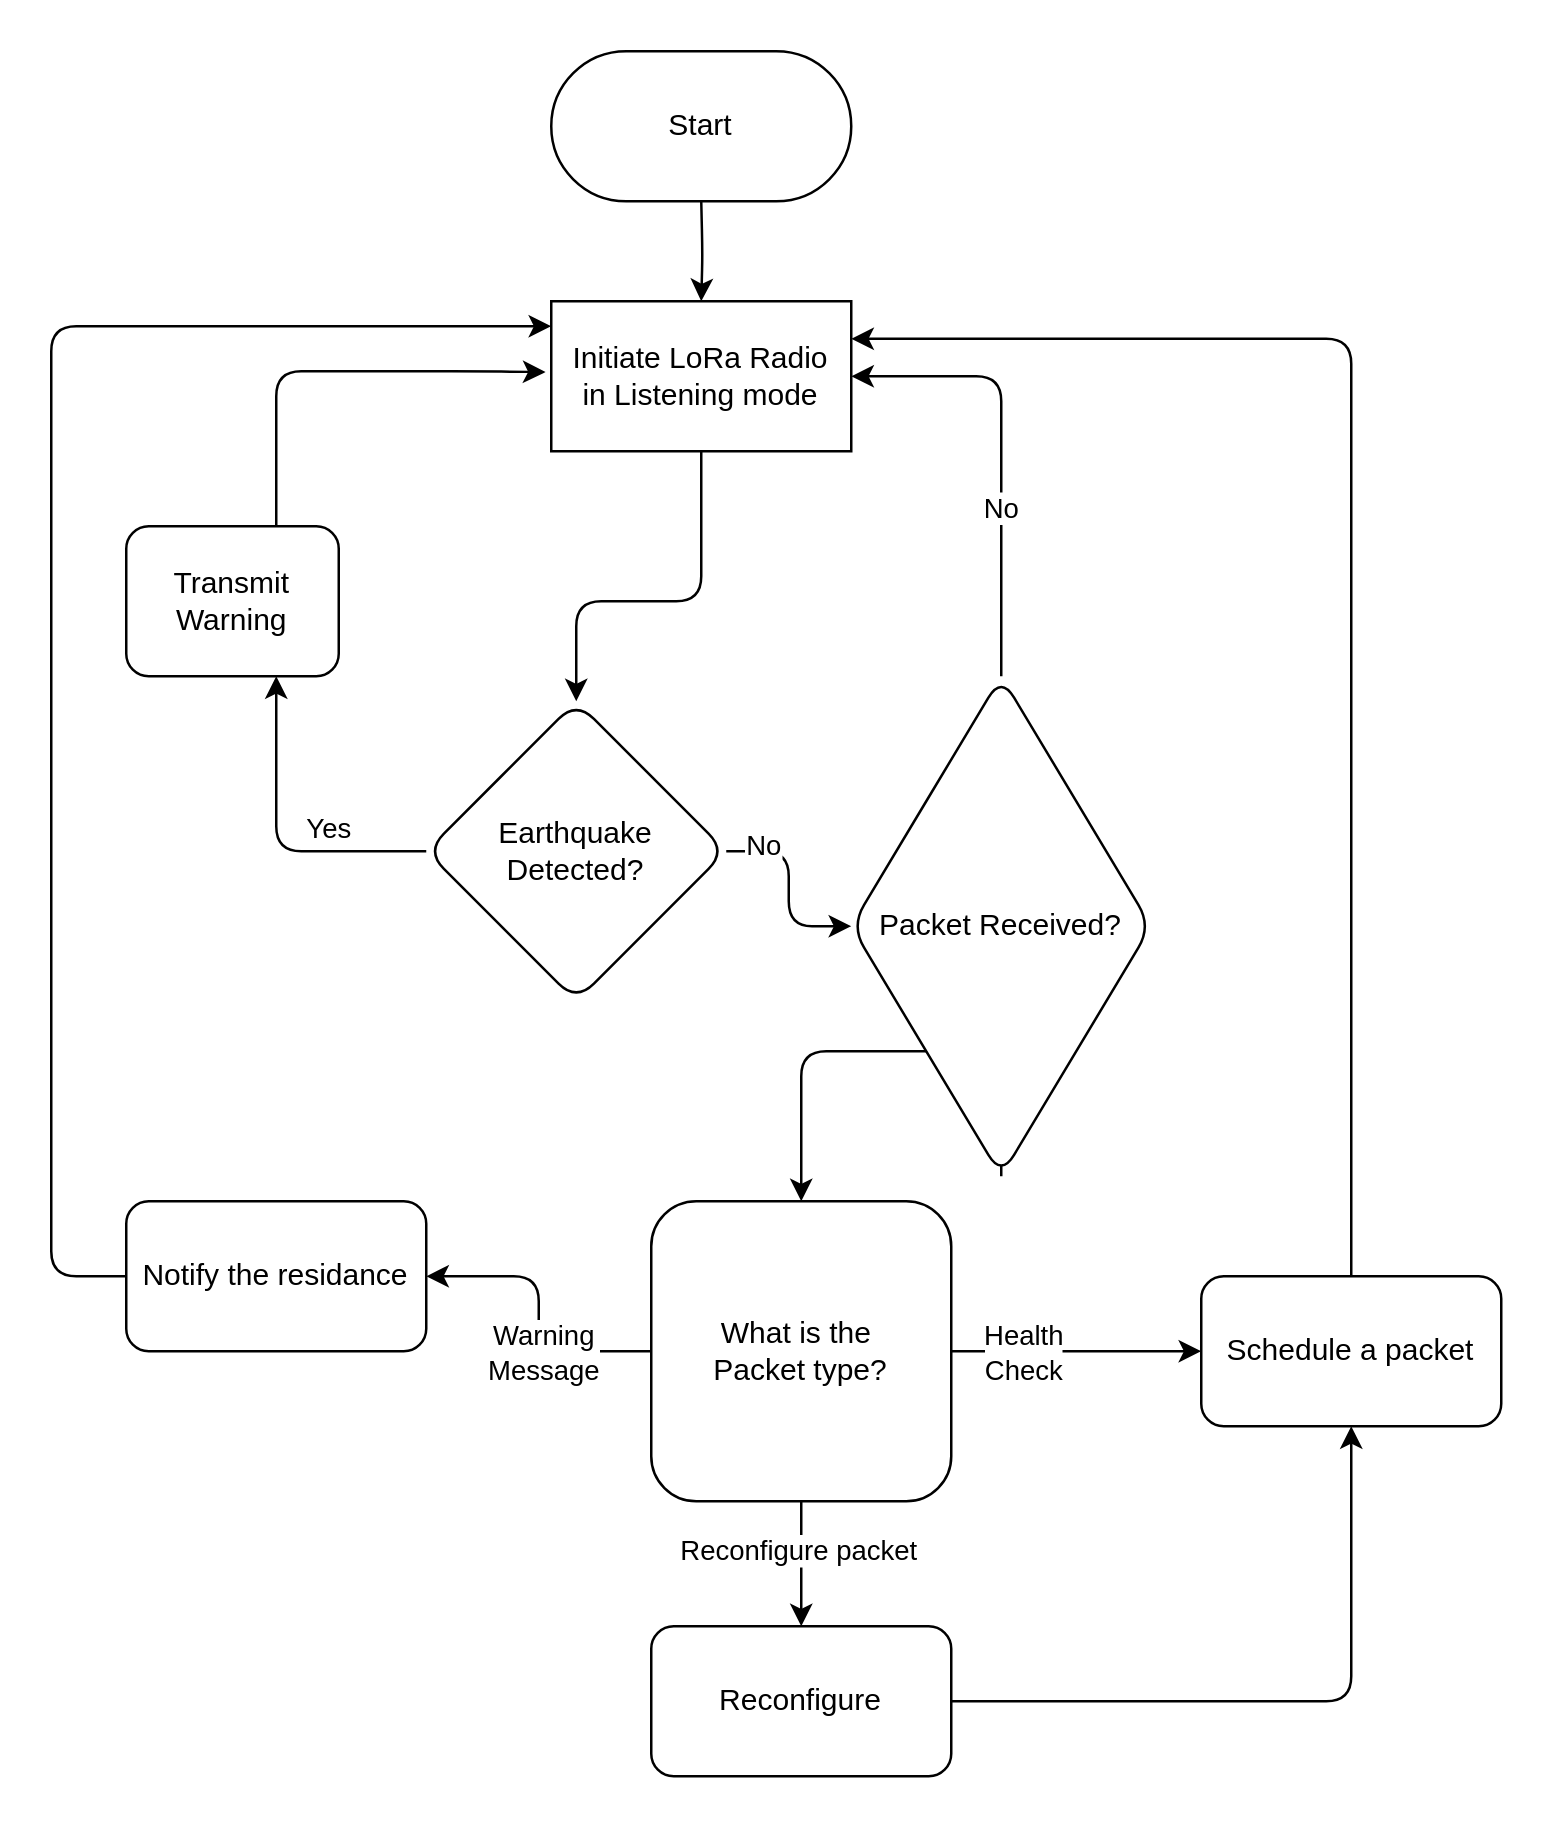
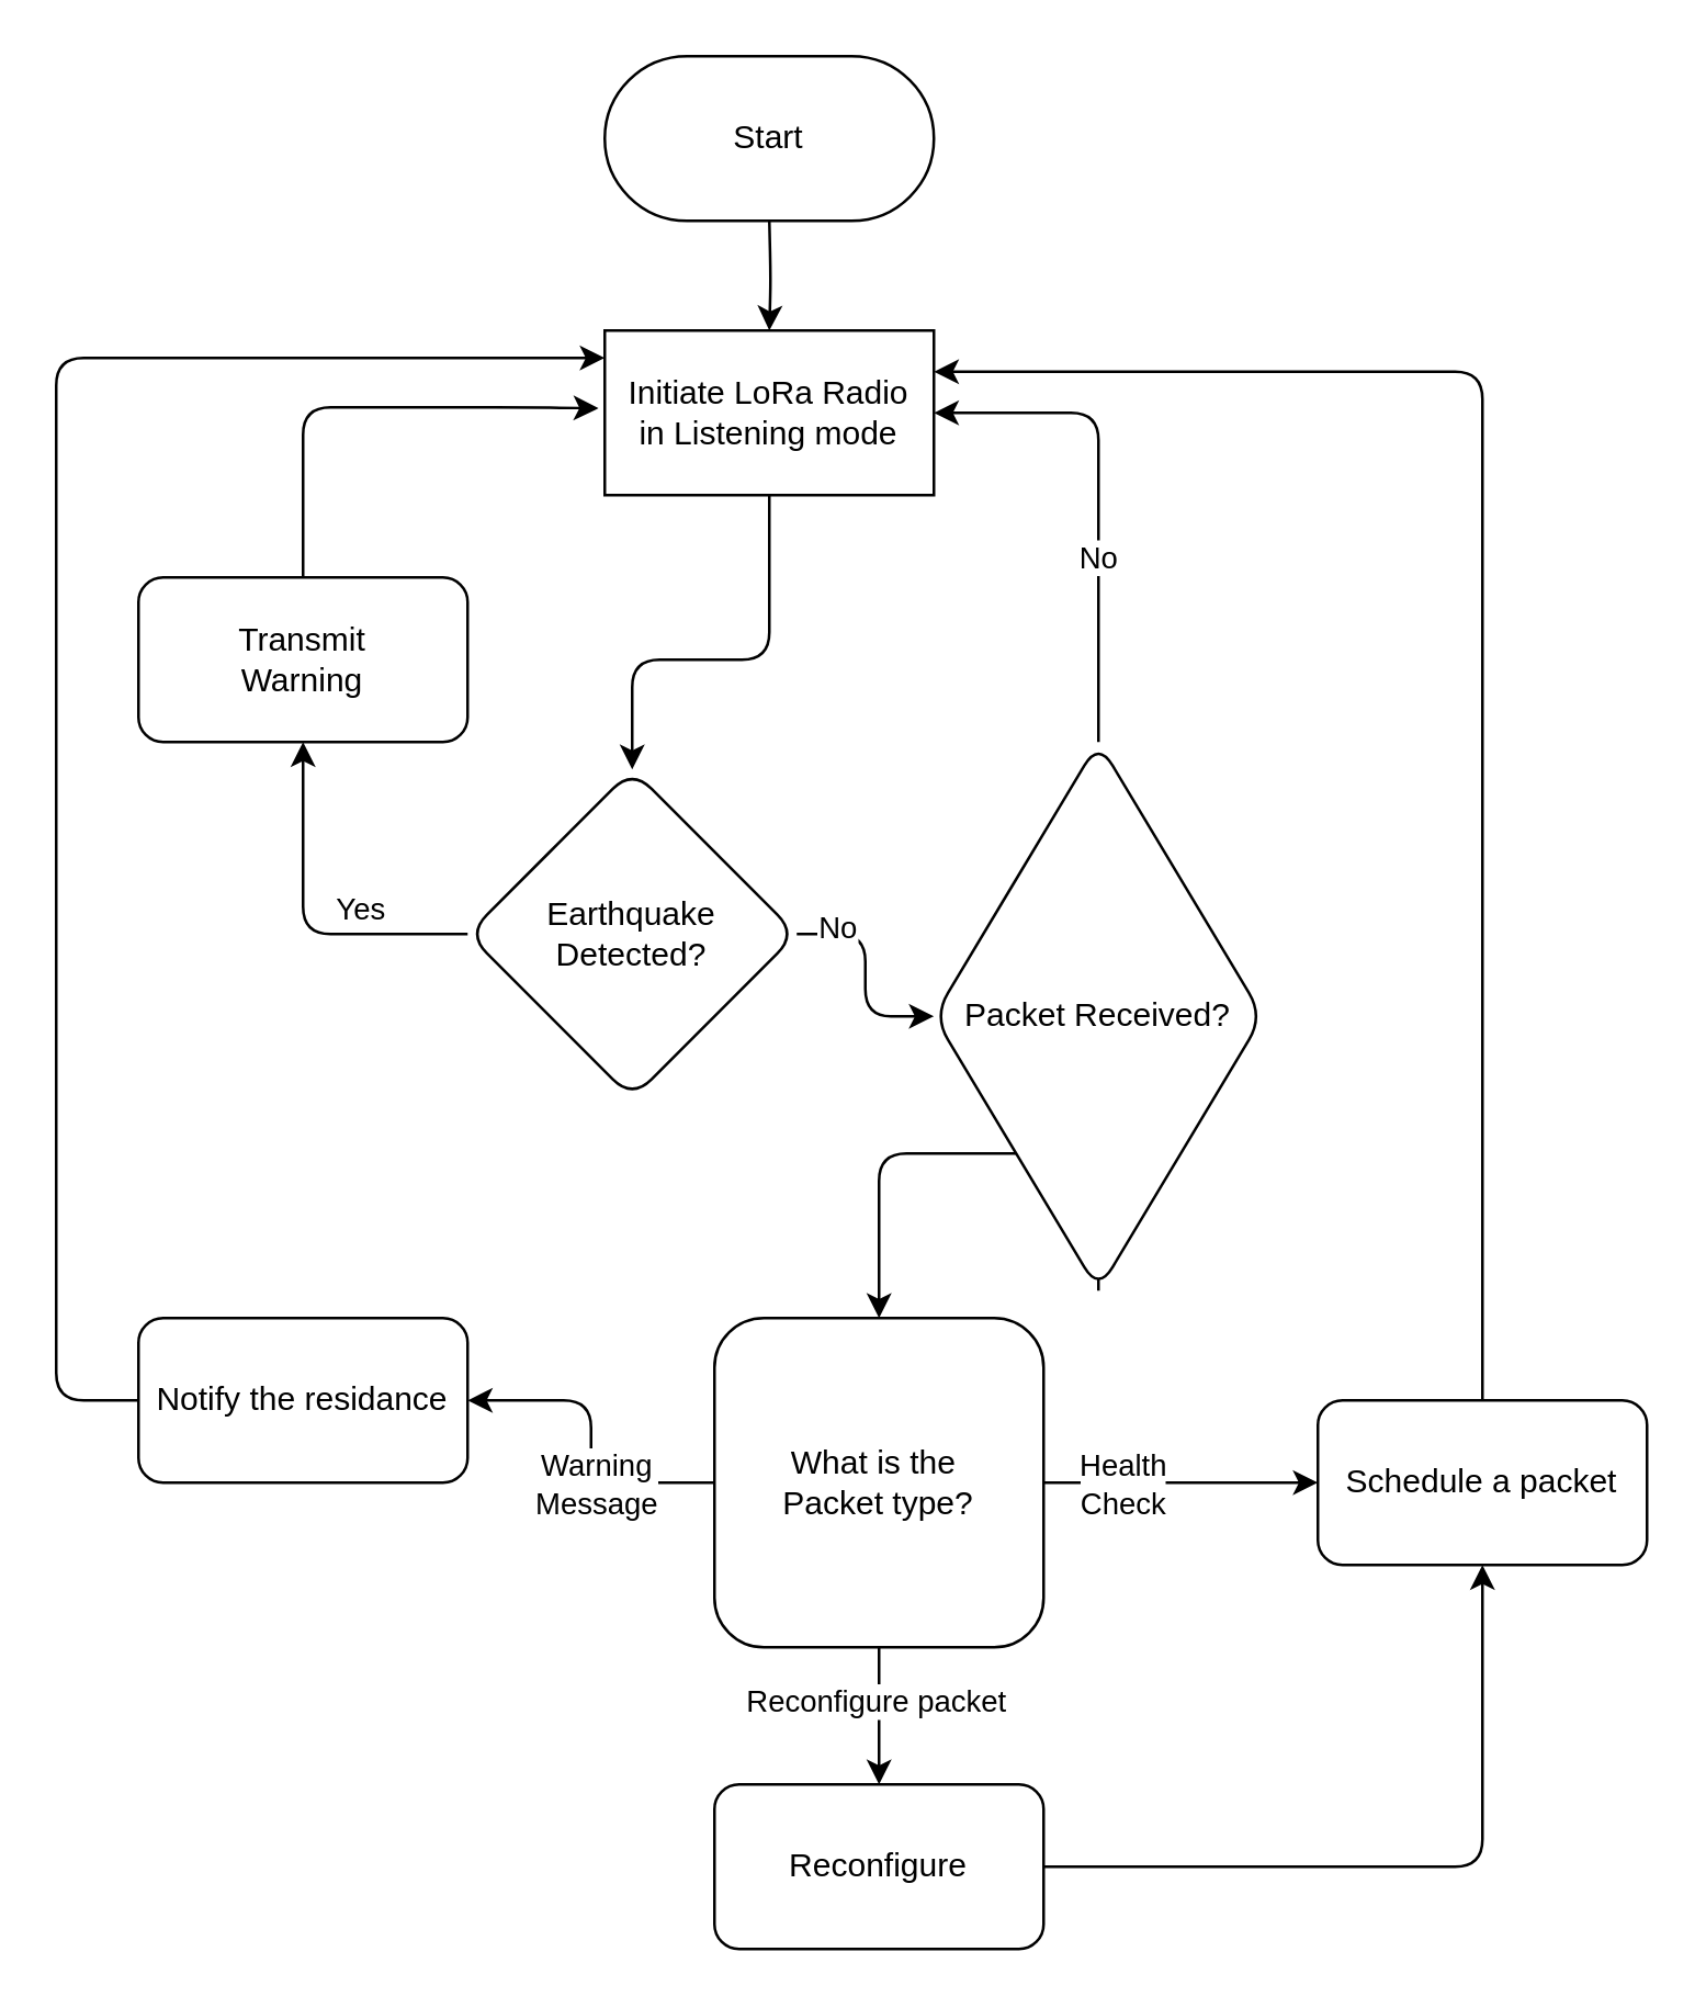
  <mxCell id="0" />
  <mxCell id="1" parent="0" />
  <mxCell id="2" value="" style="edgeStyle=orthogonalEdgeStyle;rounded=1;orthogonalLoop=1;jettySize=auto;html=1;" edge="1" parent="1" target="4"><mxGeometry relative="1" as="geometry"><mxPoint x="280" y="80" as="sourcePoint" /></mxGeometry></mxCell>
  <mxCell id="3" style="edgeStyle=orthogonalEdgeStyle;rounded=1;orthogonalLoop=1;jettySize=auto;html=1;exitX=0.5;exitY=1;exitDx=0;exitDy=0;entryX=0.5;entryY=0;entryDx=0;entryDy=0;" edge="1" parent="1" source="4" target="9"><mxGeometry relative="1" as="geometry"><mxPoint x="280" y="250" as="targetPoint" /><Array as="points"><mxPoint x="280" y="240" /><mxPoint x="230" y="240" /></Array></mxGeometry></mxCell>
  <mxCell id="4" value="Initiate LoRa Radio&lt;br&gt;in Listening mode" style="rounded=1;whiteSpace=wrap;html=1;arcSize=0;" vertex="1" parent="1"><mxGeometry x="220" y="120" width="120" height="60" as="geometry" /></mxCell>
  <mxCell id="5" style="edgeStyle=orthogonalEdgeStyle;rounded=1;orthogonalLoop=1;jettySize=auto;html=1;entryX=0;entryY=0.5;entryDx=0;entryDy=0;" edge="1" parent="1" source="9" target="13"><mxGeometry relative="1" as="geometry" /></mxCell>
  <mxCell id="6" value="No" style="edgeLabel;html=1;align=center;verticalAlign=middle;resizable=0;points=[];rounded=1;" vertex="1" connectable="0" parent="5"><mxGeometry x="-0.248" y="2" relative="1" as="geometry"><mxPoint x="-13" y="-8" as="offset" /></mxGeometry></mxCell>
  <mxCell id="7" style="edgeStyle=orthogonalEdgeStyle;rounded=1;orthogonalLoop=1;jettySize=auto;html=1;" edge="1" parent="1" source="9" target="15"><mxGeometry relative="1" as="geometry"><Array as="points"><mxPoint x="110" y="340" /></Array></mxGeometry></mxCell>
  <mxCell id="8" value="Yes" style="edgeLabel;html=1;align=center;verticalAlign=middle;resizable=0;points=[];rounded=1;" vertex="1" connectable="0" parent="7"><mxGeometry x="-0.588" y="1" relative="1" as="geometry"><mxPoint x="-13" y="-11" as="offset" /></mxGeometry></mxCell>
  <mxCell id="9" value="Earthquake&lt;br&gt;Detected?" style="rhombus;whiteSpace=wrap;html=1;rounded=1;" vertex="1" parent="1"><mxGeometry x="170" y="280" width="120" height="120" as="geometry" /></mxCell>
  <mxCell id="10" value="" style="edgeStyle=orthogonalEdgeStyle;rounded=1;orthogonalLoop=1;jettySize=auto;html=1;entryX=0.5;entryY=0;entryDx=0;entryDy=0;exitX=0.5;exitY=1;exitDx=0;exitDy=0;" edge="1" parent="1" source="13" target="22"><mxGeometry relative="1" as="geometry"><Array as="points"><mxPoint x="400" y="420" /><mxPoint x="320" y="420" /></Array></mxGeometry></mxCell>
  <mxCell id="11" style="edgeStyle=orthogonalEdgeStyle;rounded=1;orthogonalLoop=1;jettySize=auto;html=1;entryX=1;entryY=0.5;entryDx=0;entryDy=0;exitX=0.5;exitY=0;exitDx=0;exitDy=0;" edge="1" parent="1" source="13" target="4"><mxGeometry relative="1" as="geometry"><mxPoint x="370" y="140" as="targetPoint" /><Array as="points"><mxPoint x="400" y="150" /></Array></mxGeometry></mxCell>
  <mxCell id="12" value="No" style="edgeLabel;html=1;align=center;verticalAlign=middle;resizable=0;points=[];rounded=1;" vertex="1" connectable="0" parent="11"><mxGeometry x="-0.242" y="1" relative="1" as="geometry"><mxPoint as="offset" /></mxGeometry></mxCell>
  <mxCell id="13" value="Packet Received?" style="rhombus;whiteSpace=wrap;html=1;rounded=1;" vertex="1" parent="1"><mxGeometry x="340" y="270" width="120" height="200" as="geometry" /></mxCell>
  <mxCell id="14" style="edgeStyle=orthogonalEdgeStyle;rounded=1;orthogonalLoop=1;jettySize=auto;html=1;entryX=-0.019;entryY=0.472;entryDx=0;entryDy=0;entryPerimeter=0;" edge="1" parent="1" source="15" target="4"><mxGeometry relative="1" as="geometry"><mxPoint x="190" y="90" as="targetPoint" /><Array as="points"><mxPoint x="110" y="148" /><mxPoint x="190" y="148" /></Array></mxGeometry></mxCell>
- <mxCell id="15" value="Transmit&lt;br&gt;Warning" style="rounded=1;whiteSpace=wrap;html=1;" vertex="1" parent="1"><mxGeometry x="50" y="210" width="85" height="60" as="geometry" /></mxCell>
+ <mxCell id="15" value="Transmit&lt;br&gt;Warning" style="rounded=1;whiteSpace=wrap;html=1;" vertex="1" parent="1"><mxGeometry x="50" y="210" width="120" height="60" as="geometry" /></mxCell>
  <mxCell id="16" style="edgeStyle=orthogonalEdgeStyle;rounded=1;orthogonalLoop=1;jettySize=auto;html=1;entryX=1;entryY=0.5;entryDx=0;entryDy=0;" edge="1" parent="1" source="22" target="24"><mxGeometry relative="1" as="geometry"><mxPoint x="170" y="510" as="targetPoint" /></mxGeometry></mxCell>
  <mxCell id="17" value="Warning&lt;br&gt;Message" style="edgeLabel;html=1;align=center;verticalAlign=middle;resizable=0;points=[];rounded=1;" vertex="1" connectable="0" parent="16"><mxGeometry x="-0.242" y="-1" relative="1" as="geometry"><mxPoint as="offset" /></mxGeometry></mxCell>
  <mxCell id="18" style="edgeStyle=orthogonalEdgeStyle;rounded=1;orthogonalLoop=1;jettySize=auto;html=1;" edge="1" parent="1" source="22" target="26"><mxGeometry relative="1" as="geometry" /></mxCell>
  <mxCell id="19" value="Health&lt;br&gt;Check" style="edgeLabel;html=1;align=center;verticalAlign=middle;resizable=0;points=[];rounded=1;" vertex="1" connectable="0" parent="18"><mxGeometry x="-0.448" relative="1" as="geometry"><mxPoint as="offset" /></mxGeometry></mxCell>
  <mxCell id="20" style="edgeStyle=orthogonalEdgeStyle;rounded=1;orthogonalLoop=1;jettySize=auto;html=1;entryX=0.5;entryY=0;entryDx=0;entryDy=0;" edge="1" parent="1" source="22" target="28"><mxGeometry relative="1" as="geometry" /></mxCell>
  <mxCell id="21" value="Reconfigure packet" style="edgeLabel;html=1;align=center;verticalAlign=middle;resizable=0;points=[];rounded=1;" vertex="1" connectable="0" parent="20"><mxGeometry x="-0.223" y="-2" relative="1" as="geometry"><mxPoint as="offset" /></mxGeometry></mxCell>
  <mxCell id="22" value="What is the&amp;nbsp;&lt;div&gt;Packet type?&lt;/div&gt;" style="whiteSpace=wrap;html=1;rounded=1;" vertex="1" parent="1"><mxGeometry x="260" y="480" width="120" height="120" as="geometry" /></mxCell>
  <mxCell id="23" style="edgeStyle=orthogonalEdgeStyle;rounded=1;orthogonalLoop=1;jettySize=auto;html=1;" edge="1" parent="1" source="24"><mxGeometry relative="1" as="geometry"><mxPoint x="220" y="130" as="targetPoint" /><mxPoint x="40" y="510.007" as="sourcePoint" /><Array as="points"><mxPoint x="20" y="510" /><mxPoint x="20" y="130" /></Array></mxGeometry></mxCell>
  <mxCell id="24" value="Notify the residance" style="rounded=1;whiteSpace=wrap;html=1;" vertex="1" parent="1"><mxGeometry x="50" y="480" width="120" height="60" as="geometry" /></mxCell>
  <mxCell id="25" style="edgeStyle=orthogonalEdgeStyle;rounded=1;orthogonalLoop=1;jettySize=auto;html=1;entryX=1;entryY=0.25;entryDx=0;entryDy=0;exitX=0.5;exitY=0;exitDx=0;exitDy=0;" edge="1" parent="1" source="26" target="4"><mxGeometry relative="1" as="geometry"><mxPoint x="460" y="130" as="targetPoint" /><Array as="points"><mxPoint x="540" y="135" /></Array></mxGeometry></mxCell>
  <mxCell id="26" value="Schedule a packet" style="rounded=1;whiteSpace=wrap;html=1;" vertex="1" parent="1"><mxGeometry x="480" y="510" width="120" height="60" as="geometry" /></mxCell>
  <mxCell id="27" style="edgeStyle=orthogonalEdgeStyle;rounded=1;orthogonalLoop=1;jettySize=auto;html=1;entryX=0.5;entryY=1;entryDx=0;entryDy=0;" edge="1" parent="1" source="28" target="26"><mxGeometry relative="1" as="geometry" /></mxCell>
  <mxCell id="28" value="Reconfigure" style="rounded=1;whiteSpace=wrap;html=1;" vertex="1" parent="1"><mxGeometry x="260" y="650" width="120" height="60" as="geometry" /></mxCell>
  <mxCell id="29" value="Start" style="rounded=1;whiteSpace=wrap;html=1;arcSize=50;" vertex="1" parent="1"><mxGeometry x="220" y="20" width="120" height="60" as="geometry" /></mxCell>
